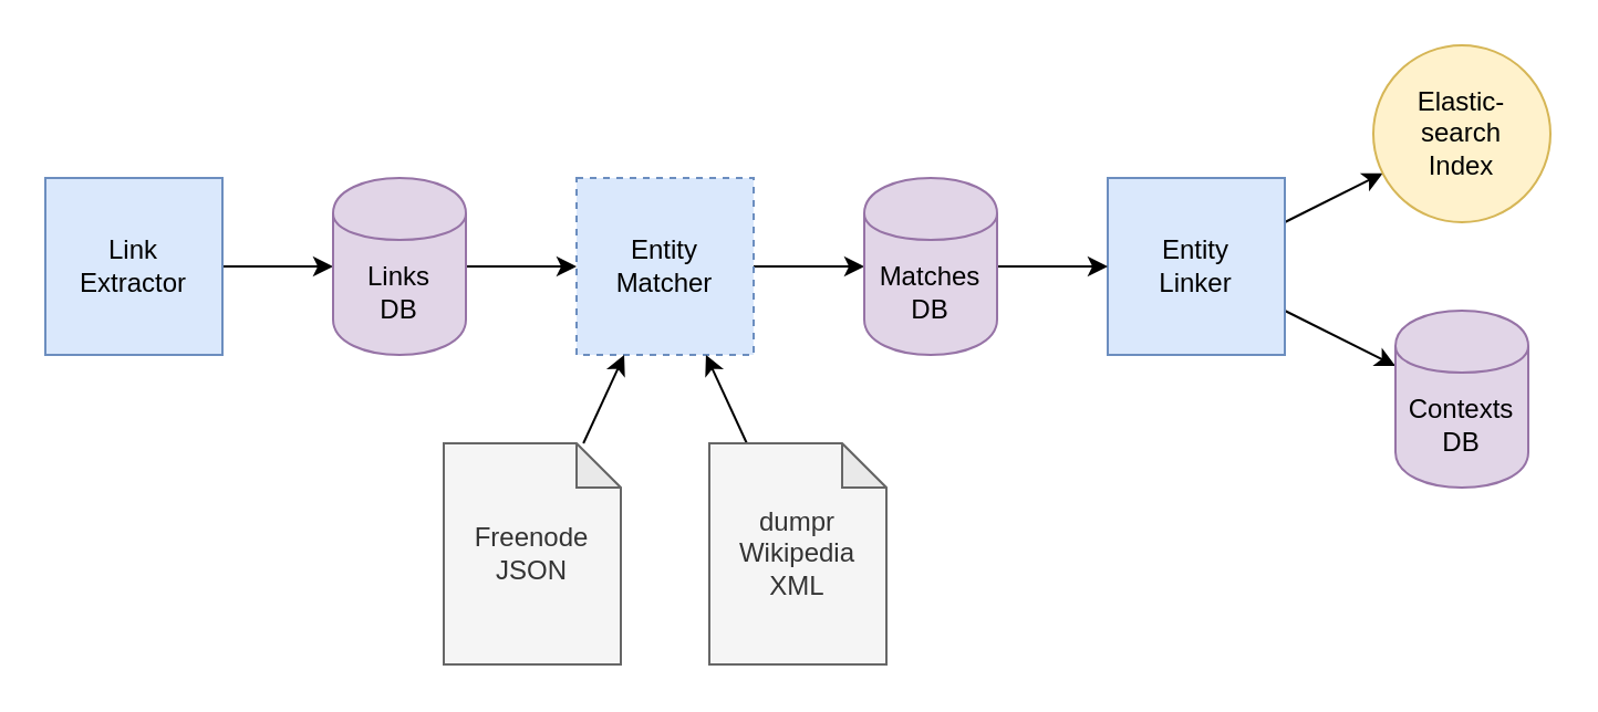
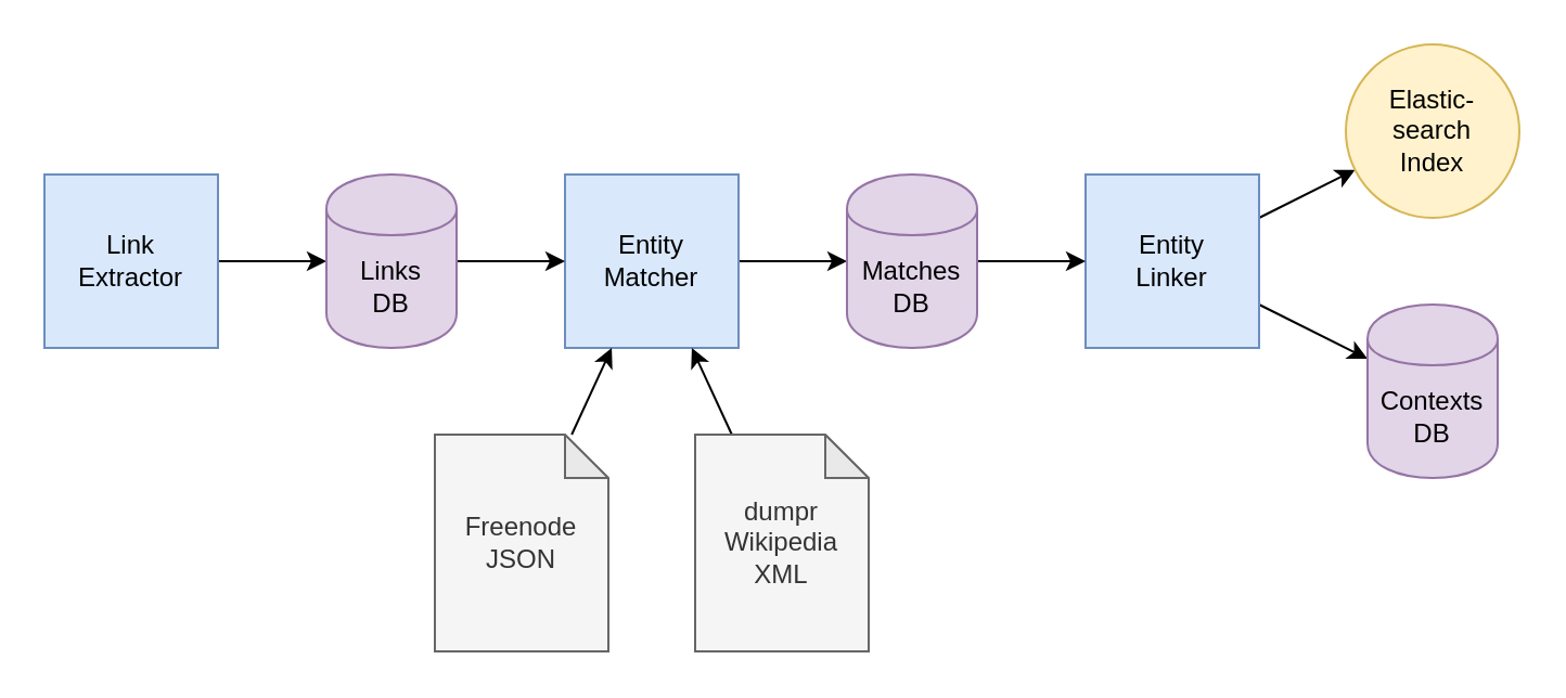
  <mxCell id="0" />
  <mxCell id="1" parent="0" />
  <mxCell id="2" style="edgeStyle=none;rounded=0;orthogonalLoop=1;jettySize=auto;html=1;" edge="1" parent="1" source="3" target="12"><mxGeometry relative="1" as="geometry" /></mxCell>
  <mxCell id="3" value="Link&lt;br&gt;Extractor" style="whiteSpace=wrap;html=1;aspect=fixed;fillColor=#dae8fc;strokeColor=#6c8ebf;" vertex="1" parent="1"><mxGeometry x="20" y="80" width="80" height="80" as="geometry" /></mxCell>
  <mxCell id="4" style="edgeStyle=none;rounded=0;orthogonalLoop=1;jettySize=auto;html=1;" edge="1" parent="1" source="5" target="14"><mxGeometry relative="1" as="geometry" /></mxCell>
- <mxCell id="5" value="Entity&lt;br&gt;Matcher" style="whiteSpace=wrap;html=1;aspect=fixed;fillColor=#dae8fc;strokeColor=#6c8ebf;dashed=1;" vertex="1" parent="1"><mxGeometry x="260" y="80" width="80" height="80" as="geometry" /></mxCell>
+ <mxCell id="5" value="Entity&lt;br&gt;Matcher" style="whiteSpace=wrap;html=1;aspect=fixed;fillColor=#dae8fc;strokeColor=#6c8ebf;" vertex="1" parent="1"><mxGeometry x="260" y="80" width="80" height="80" as="geometry" /></mxCell>
  <mxCell id="6" style="edgeStyle=none;rounded=0;orthogonalLoop=1;jettySize=auto;html=1;" edge="1" parent="1" source="8" target="17"><mxGeometry relative="1" as="geometry" /></mxCell>
  <mxCell id="7" style="edgeStyle=none;rounded=0;orthogonalLoop=1;jettySize=auto;html=1;" edge="1" parent="1" source="8" target="18"><mxGeometry relative="1" as="geometry" /></mxCell>
  <mxCell id="8" value="Entity&lt;br&gt;Linker" style="whiteSpace=wrap;html=1;aspect=fixed;fillColor=#dae8fc;strokeColor=#6c8ebf;" vertex="1" parent="1"><mxGeometry x="500" y="80" width="80" height="80" as="geometry" /></mxCell>
  <mxCell id="9" style="edgeStyle=none;rounded=0;orthogonalLoop=1;jettySize=auto;html=1;" edge="1" parent="1" source="10" target="5"><mxGeometry relative="1" as="geometry" /></mxCell>
  <mxCell id="10" value="dumpr&lt;br&gt;Wikipedia&lt;br&gt;XML" style="shape=note;whiteSpace=wrap;html=1;backgroundOutline=1;darkOpacity=0.05;size=20;fillColor=#f5f5f5;strokeColor=#666666;fontColor=#333333;" vertex="1" parent="1"><mxGeometry x="320" y="200" width="80" height="100" as="geometry" /></mxCell>
  <mxCell id="11" style="edgeStyle=none;rounded=0;orthogonalLoop=1;jettySize=auto;html=1;" edge="1" parent="1" source="12" target="5"><mxGeometry relative="1" as="geometry" /></mxCell>
  <mxCell id="12" value="Links&lt;br&gt;DB" style="shape=cylinder;whiteSpace=wrap;html=1;boundedLbl=1;backgroundOutline=1;fillColor=#e1d5e7;strokeColor=#9673a6;" vertex="1" parent="1"><mxGeometry x="150" y="80" width="60" height="80" as="geometry" /></mxCell>
  <mxCell id="13" style="edgeStyle=none;rounded=0;orthogonalLoop=1;jettySize=auto;html=1;" edge="1" parent="1" source="14" target="8"><mxGeometry relative="1" as="geometry" /></mxCell>
  <mxCell id="14" value="Matches&lt;br&gt;DB" style="shape=cylinder;whiteSpace=wrap;html=1;boundedLbl=1;backgroundOutline=1;fillColor=#e1d5e7;strokeColor=#9673a6;" vertex="1" parent="1"><mxGeometry x="390" y="80" width="60" height="80" as="geometry" /></mxCell>
  <mxCell id="15" style="edgeStyle=none;rounded=0;orthogonalLoop=1;jettySize=auto;html=1;" edge="1" parent="1" source="16" target="5"><mxGeometry relative="1" as="geometry" /></mxCell>
  <mxCell id="16" value="Freenode&lt;br&gt;JSON" style="shape=note;whiteSpace=wrap;html=1;backgroundOutline=1;darkOpacity=0.05;size=20;fillColor=#f5f5f5;strokeColor=#666666;fontColor=#333333;" vertex="1" parent="1"><mxGeometry x="200" y="200" width="80" height="100" as="geometry" /></mxCell>
  <mxCell id="17" value="Elastic-&lt;br&gt;search&lt;br&gt;Index" style="ellipse;whiteSpace=wrap;html=1;aspect=fixed;fillColor=#fff2cc;strokeColor=#d6b656;" vertex="1" parent="1"><mxGeometry x="620" y="20" width="80" height="80" as="geometry" /></mxCell>
  <mxCell id="18" value="Contexts&lt;br&gt;DB" style="shape=cylinder;whiteSpace=wrap;html=1;boundedLbl=1;backgroundOutline=1;fillColor=#e1d5e7;strokeColor=#9673a6;" vertex="1" parent="1"><mxGeometry x="630" y="140" width="60" height="80" as="geometry" /></mxCell>
